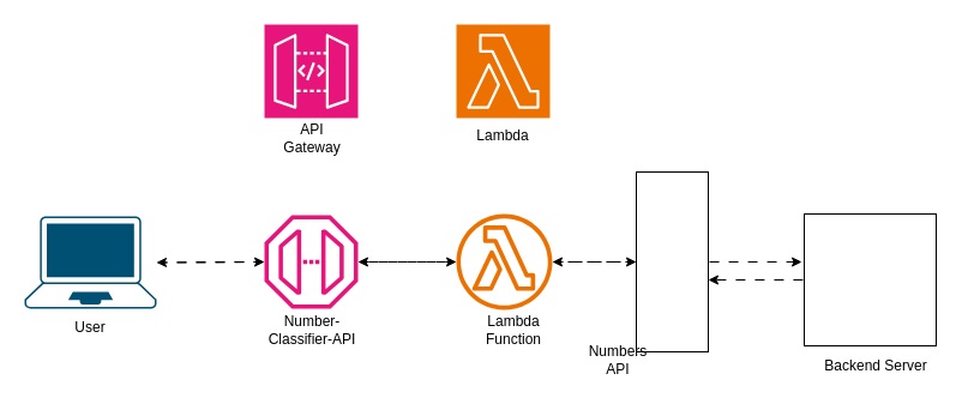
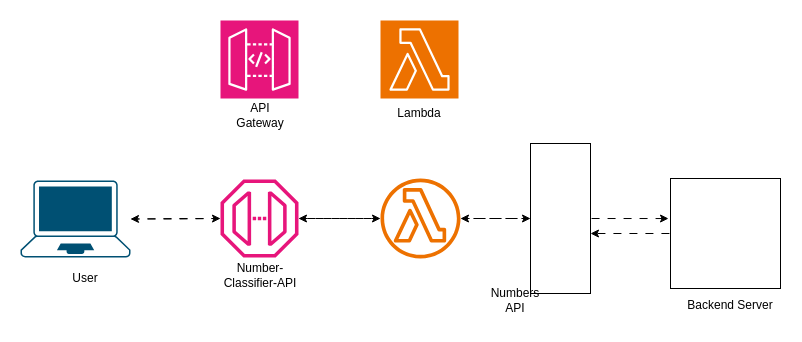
  <mxCell id="0" />
  <mxCell id="1" parent="0" />
  <mxCell id="2" style="edgeStyle=orthogonalEdgeStyle;rounded=0;orthogonalLoop=1;jettySize=auto;html=1;flowAnimation=1;shadow=0;" edge="1" parent="1" source="3" target="7"><mxGeometry relative="1" as="geometry" /></mxCell>
  <mxCell id="3" value="" style="points=[[0.13,0.02,0],[0.5,0,0],[0.87,0.02,0],[0.885,0.4,0],[0.985,0.985,0],[0.5,1,0],[0.015,0.985,0],[0.115,0.4,0]];verticalLabelPosition=bottom;sketch=0;html=1;verticalAlign=top;aspect=fixed;align=center;pointerEvents=1;shape=mxgraph.cisco19.laptop;fillColor=#005073;strokeColor=none;" vertex="1" parent="1"><mxGeometry x="20" y="180" width="110" height="77" as="geometry" /></mxCell>
  <mxCell id="4" value="" style="sketch=0;points=[[0,0,0],[0.25,0,0],[0.5,0,0],[0.75,0,0],[1,0,0],[0,1,0],[0.25,1,0],[0.5,1,0],[0.75,1,0],[1,1,0],[0,0.25,0],[0,0.5,0],[0,0.75,0],[1,0.25,0],[1,0.5,0],[1,0.75,0]];outlineConnect=0;fontColor=#232F3E;fillColor=#E7157B;strokeColor=#ffffff;dashed=0;verticalLabelPosition=bottom;verticalAlign=top;align=center;html=1;fontSize=12;fontStyle=0;aspect=fixed;shape=mxgraph.aws4.resourceIcon;resIcon=mxgraph.aws4.api_gateway;" vertex="1" parent="1"><mxGeometry x="220" y="20" width="78" height="78" as="geometry" /></mxCell>
  <mxCell id="5" style="edgeStyle=orthogonalEdgeStyle;rounded=0;orthogonalLoop=1;jettySize=auto;html=1;flowAnimation=1;shadow=0;" edge="1" parent="1" source="7" target="3"><mxGeometry relative="1" as="geometry" /></mxCell>
  <mxCell id="6" style="edgeStyle=orthogonalEdgeStyle;rounded=0;orthogonalLoop=1;jettySize=auto;html=1;flowAnimation=1;shadow=0;" edge="1" parent="1" source="7" target="11"><mxGeometry relative="1" as="geometry" /></mxCell>
  <mxCell id="7" value="" style="sketch=0;outlineConnect=0;fontColor=#232F3E;gradientColor=none;fillColor=#E7157B;strokeColor=none;dashed=0;verticalLabelPosition=bottom;verticalAlign=top;align=center;html=1;fontSize=12;fontStyle=0;aspect=fixed;pointerEvents=1;shape=mxgraph.aws4.endpoint;" vertex="1" parent="1"><mxGeometry x="220" y="179" width="78" height="78" as="geometry" /></mxCell>
  <mxCell id="8" value="" style="sketch=0;points=[[0,0,0],[0.25,0,0],[0.5,0,0],[0.75,0,0],[1,0,0],[0,1,0],[0.25,1,0],[0.5,1,0],[0.75,1,0],[1,1,0],[0,0.25,0],[0,0.5,0],[0,0.75,0],[1,0.25,0],[1,0.5,0],[1,0.75,0]];outlineConnect=0;fontColor=#232F3E;fillColor=#ED7100;strokeColor=#ffffff;dashed=0;verticalLabelPosition=bottom;verticalAlign=top;align=center;html=1;fontSize=12;fontStyle=0;aspect=fixed;shape=mxgraph.aws4.resourceIcon;resIcon=mxgraph.aws4.lambda;shadow=0;gradientColor=none;portConstraintRotation=0;snapToPoint=0;dropTarget=0;" vertex="1" parent="1"><mxGeometry x="380" y="20" width="78" height="78" as="geometry" /></mxCell>
  <mxCell id="9" style="edgeStyle=orthogonalEdgeStyle;rounded=0;orthogonalLoop=1;jettySize=auto;html=1;entryX=0.5;entryY=0;entryDx=0;entryDy=0;flowAnimation=1;shadow=0;" edge="1" parent="1" source="11" target="13"><mxGeometry relative="1" as="geometry" /></mxCell>
  <mxCell id="10" style="edgeStyle=orthogonalEdgeStyle;rounded=0;orthogonalLoop=1;jettySize=auto;html=1;flowAnimation=1;shadow=0;" edge="1" parent="1" source="11" target="7"><mxGeometry relative="1" as="geometry" /></mxCell>
  <mxCell id="11" value="" style="sketch=0;outlineConnect=0;fontColor=#232F3E;gradientColor=none;fillColor=#ED7100;strokeColor=none;dashed=0;verticalLabelPosition=bottom;verticalAlign=top;align=center;html=1;fontSize=12;fontStyle=0;aspect=fixed;pointerEvents=1;shape=mxgraph.aws4.lambda_function;" vertex="1" parent="1"><mxGeometry x="380" y="178" width="80" height="80" as="geometry" /></mxCell>
  <mxCell id="12" style="edgeStyle=orthogonalEdgeStyle;rounded=0;orthogonalLoop=1;jettySize=auto;html=1;flowAnimation=1;shadow=0;" edge="1" parent="1" source="13" target="11"><mxGeometry relative="1" as="geometry" /></mxCell>
  <mxCell id="13" value="" style="rounded=0;whiteSpace=wrap;html=1;rotation=-90;" vertex="1" parent="1"><mxGeometry x="485" y="188" width="150" height="60" as="geometry" /></mxCell>
  <mxCell id="14" value="" style="whiteSpace=wrap;html=1;aspect=fixed;" vertex="1" parent="1"><mxGeometry x="670" y="178" width="110" height="110" as="geometry" /></mxCell>
  <mxCell id="15" style="edgeStyle=orthogonalEdgeStyle;rounded=0;orthogonalLoop=1;jettySize=auto;html=1;entryX=-0.018;entryY=0.364;entryDx=0;entryDy=0;entryPerimeter=0;flowAnimation=1;shadow=0;" edge="1" parent="1" source="13" target="14"><mxGeometry relative="1" as="geometry" /></mxCell>
  <mxCell id="16" style="edgeStyle=orthogonalEdgeStyle;rounded=0;orthogonalLoop=1;jettySize=auto;html=1;entryX=0.4;entryY=1;entryDx=0;entryDy=0;entryPerimeter=0;flowAnimation=1;shadow=0;" edge="1" parent="1" source="14" target="13"><mxGeometry relative="1" as="geometry" /></mxCell>
- <mxCell id="17" value="User" style="text;strokeColor=none;align=center;fillColor=none;html=1;verticalAlign=middle;whiteSpace=wrap;rounded=0;" vertex="1" parent="1"><mxGeometry x="45" y="258" width="60" height="30" as="geometry" /></mxCell>
+ <mxCell id="17" value="User" style="text;strokeColor=none;align=center;fillColor=none;html=1;verticalAlign=middle;whiteSpace=wrap;rounded=0;" vertex="1" parent="1"><mxGeometry x="55" y="263" width="60" height="30" as="geometry" /></mxCell>
  <mxCell id="18" value="API Gateway" style="text;strokeColor=none;align=center;fillColor=none;html=1;verticalAlign=middle;whiteSpace=wrap;rounded=0;" vertex="1" parent="1"><mxGeometry x="230" y="100" width="60" height="30" as="geometry" /></mxCell>
  <mxCell id="19" value="Numbers API" style="text;strokeColor=none;align=center;fillColor=none;html=1;verticalAlign=middle;whiteSpace=wrap;rounded=0;" vertex="1" parent="1"><mxGeometry x="485" y="290" width="60" height="20" as="geometry" /></mxCell>
- <mxCell id="20" value="Lambda Function" style="text;strokeColor=none;align=center;fillColor=none;html=1;verticalAlign=middle;whiteSpace=wrap;rounded=0;" vertex="1" parent="1"><mxGeometry x="398" y="260" width="60" height="30" as="geometry" /></mxCell>
  <mxCell id="21" value="Number-Classifier-API" style="text;strokeColor=none;align=center;fillColor=none;html=1;verticalAlign=middle;whiteSpace=wrap;rounded=0;" vertex="1" parent="1"><mxGeometry x="210" y="260" width="100" height="30" as="geometry" /></mxCell>
  <mxCell id="22" value="Backend Server" style="text;strokeColor=none;align=center;fillColor=none;html=1;verticalAlign=middle;whiteSpace=wrap;rounded=0;" vertex="1" parent="1"><mxGeometry x="680" y="290" width="100" height="30" as="geometry" /></mxCell>
  <mxCell id="23" value="Lambda" style="text;strokeColor=none;align=center;fillColor=none;html=1;verticalAlign=middle;whiteSpace=wrap;rounded=0;" vertex="1" parent="1"><mxGeometry x="389" y="98" width="60" height="30" as="geometry" /></mxCell>
